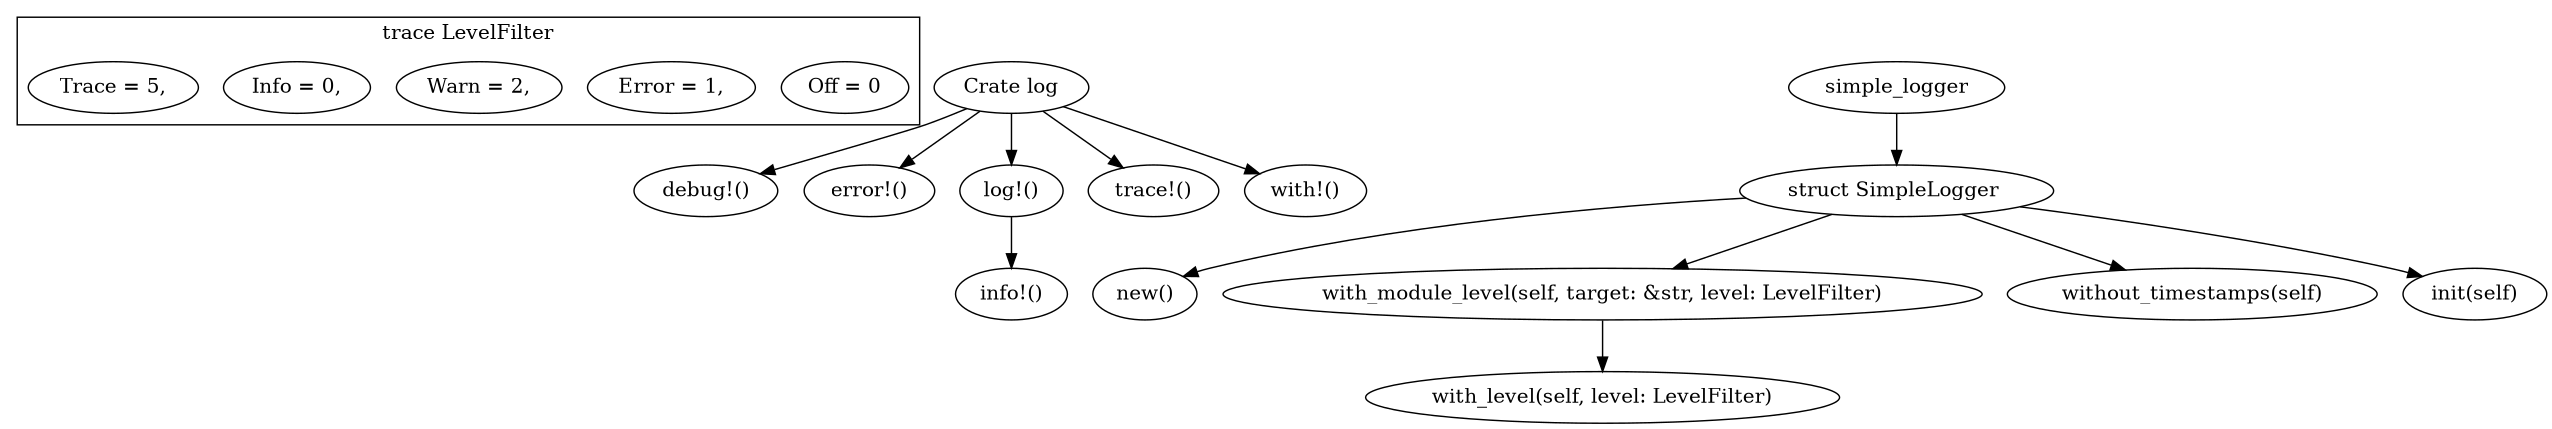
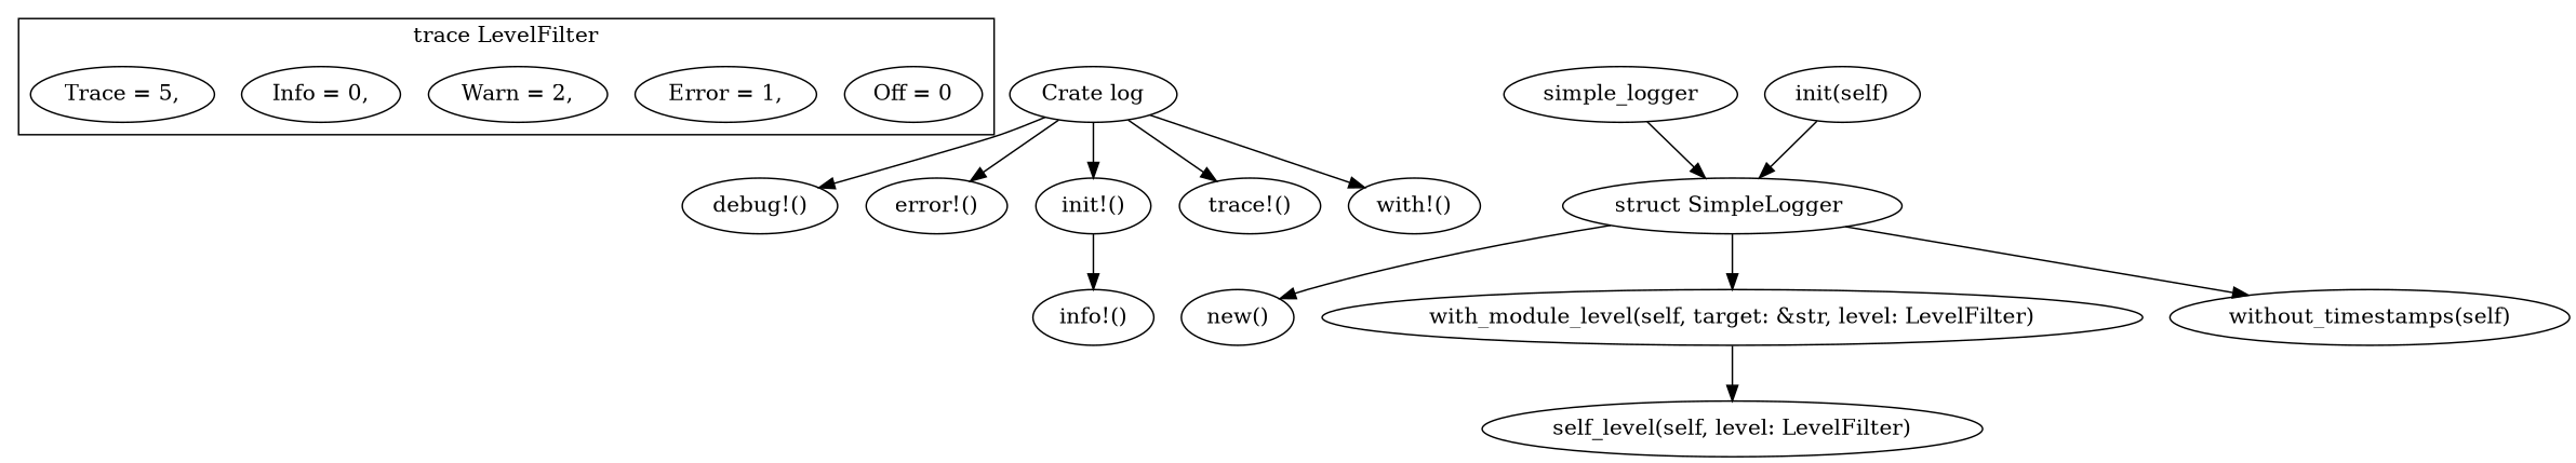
  digraph {
    rankdir=TB
    "Off = 0"
    "Error = 1,"
    "Warn = 2,"
    n4 [label="Info = 0,"]
    "Trace = 5,"
    n6 [label="Crate log"]
    "debug!()"
    "error!()"
-   "log!()"
+   "log!()" [label="init!()"]
    "trace!()"
    n11 [label="with!()"]
    "info!()"
    n13 [label=simple_logger]
    n14 [label="struct SimpleLogger "]
    "new()"
    "with_module_level(self, target: &str, level: LevelFilter)"
    "without_timestamps(self)"
    "init(self)"
-   "with_level(self, level: LevelFilter)"
+   "with_level(self, level: LevelFilter)" [label="self_level(self, level: LevelFilter)"]
    subgraph cluster_1 {
      label="trace LevelFilter"
      "Off = 0"
      "Error = 1,"
      "Warn = 2,"
      n4
      "Trace = 5,"
    }
    n6 -> "debug!()"
    n6 -> "error!()"
    n6 -> "log!()"
    n6 -> "trace!()"
    n6 -> n11
    "log!()" -> "info!()"
    n13 -> n14
    n14 -> "new()"
    n14 -> "with_module_level(self, target: &str, level: LevelFilter)"
    n14 -> "without_timestamps(self)"
-   n14 -> "init(self)"
+   "init(self)" -> n14
    "with_module_level(self, target: &str, level: LevelFilter)" -> "with_level(self, level: LevelFilter)"
  }
